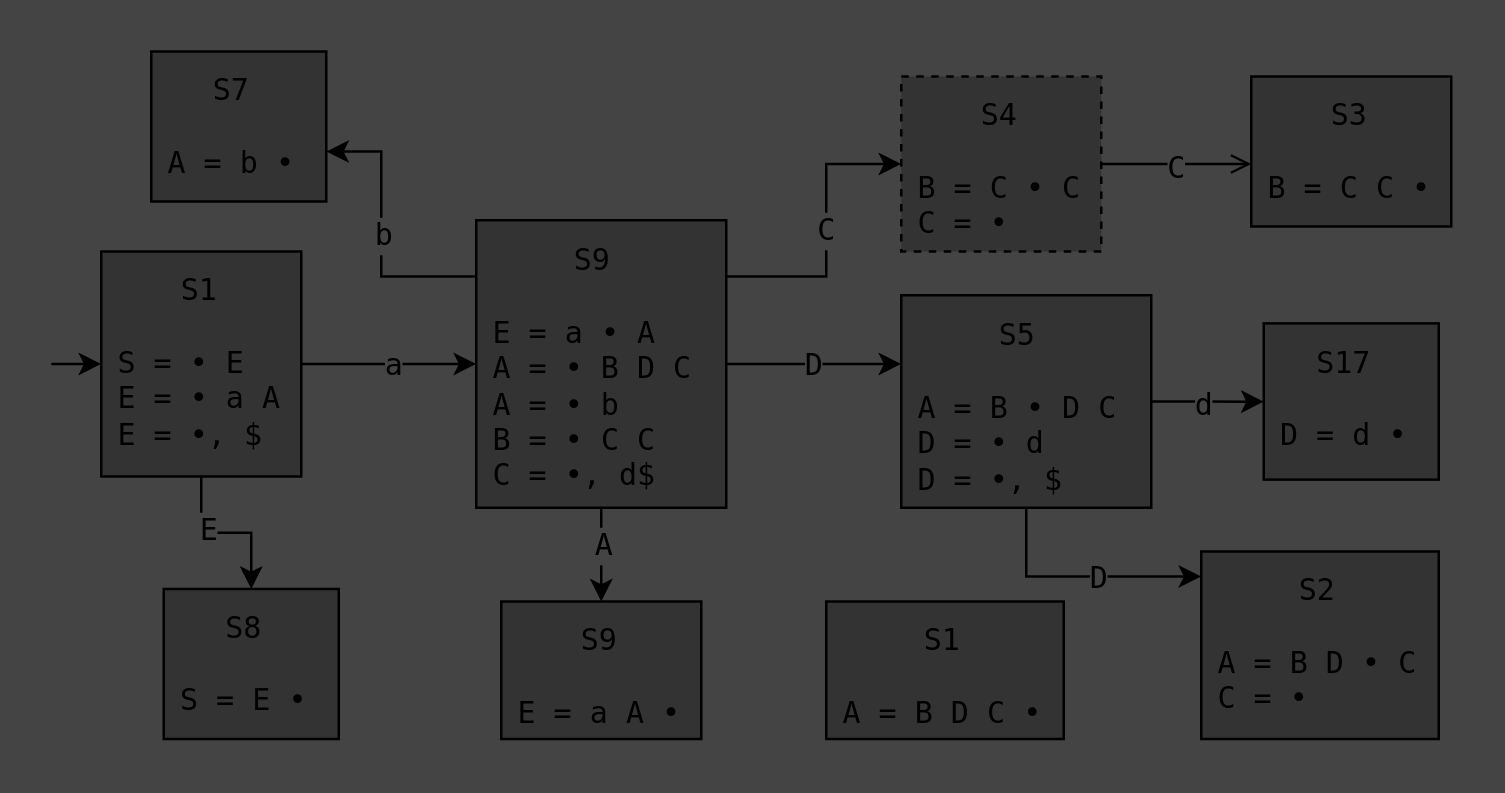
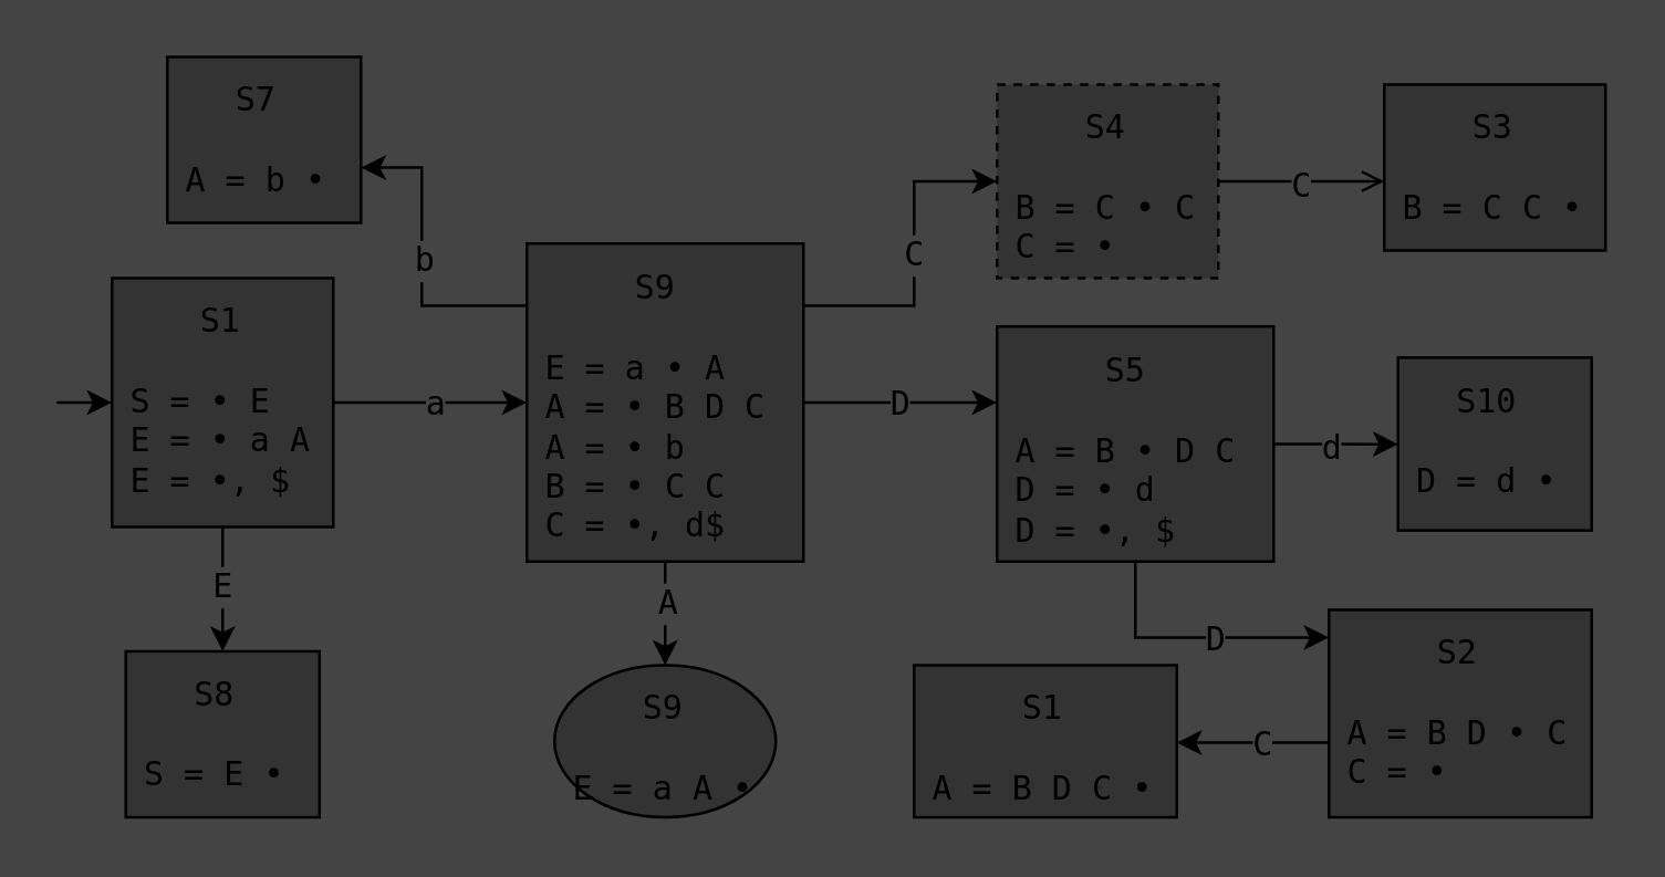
  <mxCell id="0" />
  <mxCell id="1" parent="0" />
  <mxCell id="2" style="edgeStyle=orthogonalEdgeStyle;rounded=0;orthogonalLoop=1;jettySize=auto;html=1;fontFamily=monospace;fontSize=12;fontColor=default;labelBackgroundColor=#444444;resizable=0;" parent="1" source="6" target="7" edge="1"><mxGeometry relative="1" as="geometry" /></mxCell>
  <mxCell id="3" value="E" style="edgeLabel;html=1;align=center;verticalAlign=middle;resizable=0;points=[];rounded=0;strokeColor=default;spacing=10;fontFamily=monospace;fontSize=12;fontColor=default;labelBackgroundColor=#444444;fillColor=default;gradientColor=none;" parent="2" vertex="1" connectable="0"><mxGeometry x="-0.126" y="2" relative="1" as="geometry"><mxPoint x="-3" y="1" as="offset" /></mxGeometry></mxCell>
  <mxCell id="4" style="edgeStyle=orthogonalEdgeStyle;rounded=0;orthogonalLoop=1;jettySize=auto;html=1;fontFamily=monospace;fontSize=12;fontColor=default;labelBackgroundColor=#444444;resizable=0;" parent="1" source="6" target="17" edge="1"><mxGeometry relative="1" as="geometry" /></mxCell>
  <mxCell id="5" value="a" style="edgeLabel;html=1;align=center;verticalAlign=middle;resizable=0;points=[];rounded=0;strokeColor=default;spacing=10;fontFamily=monospace;fontSize=12;fontColor=default;labelBackgroundColor=#444444;fillColor=default;gradientColor=none;" parent="4" vertex="1" connectable="0"><mxGeometry x="0.019" relative="1" as="geometry"><mxPoint as="offset" /></mxGeometry></mxCell>
  <mxCell id="6" value="&lt;div style=&quot;text-align: center;&quot;&gt;S1&lt;/div&gt;&lt;div&gt;&lt;br&gt;&lt;/div&gt;&lt;font&gt;S = •&amp;nbsp;E&lt;/font&gt;&lt;div&gt;E = • a A&lt;br&gt;&lt;div&gt;E =&amp;nbsp;&lt;span style=&quot;background-color: initial;&quot;&gt;•, $&lt;/span&gt;&lt;/div&gt;&lt;/div&gt;" style="rounded=0;whiteSpace=wrap;html=1;fontFamily=monospace;align=left;spacing=7;verticalAlign=top;spacingTop=-3;fillColor=#333333;fontColor=default;" parent="1" vertex="1"><mxGeometry x="40" y="100" width="80" height="90" as="geometry" /></mxCell>
- <mxCell id="7" value="&lt;div style=&quot;text-align: center;&quot;&gt;S8&lt;/div&gt;&lt;div&gt;&lt;br&gt;&lt;/div&gt;&lt;div&gt;S = E&amp;nbsp;&lt;span style=&quot;background-color: initial;&quot;&gt;•&lt;/span&gt;&lt;/div&gt;" style="rounded=0;whiteSpace=wrap;html=1;fontFamily=monospace;align=left;spacing=7;verticalAlign=top;spacingTop=-3;fillColor=#333333;" parent="1" vertex="1"><mxGeometry x="64.99" y="235" width="70.02" height="60" as="geometry" /></mxCell>
+ <mxCell id="7" value="&lt;div style=&quot;text-align: center;&quot;&gt;S8&lt;/div&gt;&lt;div&gt;&lt;br&gt;&lt;/div&gt;&lt;div&gt;S = E&amp;nbsp;&lt;span style=&quot;background-color: initial;&quot;&gt;•&lt;/span&gt;&lt;/div&gt;" style="rounded=0;whiteSpace=wrap;html=1;fontFamily=monospace;align=left;spacing=7;verticalAlign=top;spacingTop=-3;fillColor=#333333;" parent="1" vertex="1"><mxGeometry x="44.99" y="235" width="70.02" height="60" as="geometry" /></mxCell>
  <mxCell id="8" value="" style="endArrow=classic;html=1;rounded=0;fontFamily=monospace;fontSize=12;fontColor=default;" parent="1" target="6" edge="1"><mxGeometry width="50" height="50" relative="1" as="geometry"><mxPoint x="20" y="145" as="sourcePoint" /><mxPoint x="0" y="125" as="targetPoint" /></mxGeometry></mxCell>
  <mxCell id="9" style="edgeStyle=orthogonalEdgeStyle;rounded=0;orthogonalLoop=1;jettySize=auto;html=1;fontFamily=monospace;fontSize=12;fontColor=default;labelBackgroundColor=#444444;resizable=0;" edge="1" parent="1" source="17" target="18"><mxGeometry relative="1" as="geometry"><Array as="points"><mxPoint x="152" y="110" /><mxPoint x="152" y="60" /></Array></mxGeometry></mxCell>
  <mxCell id="10" value="b" style="edgeLabel;html=1;align=center;verticalAlign=middle;resizable=0;points=[];rounded=0;strokeColor=default;spacing=10;fontFamily=monospace;fontSize=12;fontColor=default;labelBackgroundColor=#444444;fillColor=default;gradientColor=none;" vertex="1" connectable="0" parent="9"><mxGeometry x="0.004" relative="1" as="geometry"><mxPoint as="offset" /></mxGeometry></mxCell>
  <mxCell id="11" style="edgeStyle=orthogonalEdgeStyle;rounded=0;orthogonalLoop=1;jettySize=auto;html=1;fontFamily=monospace;fontSize=12;fontColor=default;labelBackgroundColor=#444444;resizable=0;" edge="1" parent="1" source="17" target="19"><mxGeometry relative="1" as="geometry" /></mxCell>
  <mxCell id="12" value="A" style="edgeLabel;html=1;align=center;verticalAlign=middle;resizable=0;points=[];rounded=0;strokeColor=default;spacing=10;fontFamily=monospace;fontSize=12;fontColor=default;labelBackgroundColor=#444444;fillColor=default;gradientColor=none;" vertex="1" connectable="0" parent="11"><mxGeometry x="-0.425" y="1" relative="1" as="geometry"><mxPoint x="-1" y="3" as="offset" /></mxGeometry></mxCell>
  <mxCell id="13" style="edgeStyle=orthogonalEdgeStyle;rounded=0;orthogonalLoop=1;jettySize=auto;html=1;fontFamily=monospace;fontSize=12;fontColor=default;labelBackgroundColor=#444444;resizable=0;" edge="1" parent="1" source="17" target="22"><mxGeometry relative="1" as="geometry"><Array as="points"><mxPoint x="330" y="110" /><mxPoint x="330" y="65" /></Array></mxGeometry></mxCell>
  <mxCell id="14" value="C" style="edgeLabel;html=1;align=center;verticalAlign=middle;resizable=0;points=[];rounded=0;strokeColor=default;spacing=10;fontFamily=monospace;fontSize=12;fontColor=default;labelBackgroundColor=#444444;fillColor=default;gradientColor=none;" vertex="1" connectable="0" parent="13"><mxGeometry x="0.037" y="-1" relative="1" as="geometry"><mxPoint x="-2" y="1" as="offset" /></mxGeometry></mxCell>
  <mxCell id="15" style="edgeStyle=orthogonalEdgeStyle;rounded=0;orthogonalLoop=1;jettySize=auto;html=1;fontFamily=monospace;fontSize=12;fontColor=default;labelBackgroundColor=#444444;resizable=0;" edge="1" parent="1" source="17" target="25"><mxGeometry relative="1" as="geometry"><Array as="points"><mxPoint x="350" y="145" /><mxPoint x="350" y="145" /></Array></mxGeometry></mxCell>
  <mxCell id="16" value="D" style="edgeLabel;html=1;align=center;verticalAlign=middle;resizable=0;points=[];rounded=0;strokeColor=default;spacing=10;fontFamily=monospace;fontSize=12;fontColor=default;labelBackgroundColor=#444444;fillColor=default;gradientColor=none;" vertex="1" connectable="0" parent="15"><mxGeometry x="-0.033" relative="1" as="geometry"><mxPoint as="offset" /></mxGeometry></mxCell>
  <mxCell id="17" value="&lt;div style=&quot;text-align: center;&quot;&gt;S9&lt;/div&gt;&lt;div&gt;&lt;span style=&quot;background-color: initial;&quot;&gt;&lt;br&gt;&lt;/span&gt;&lt;/div&gt;&lt;div&gt;&lt;span style=&quot;background-color: initial;&quot;&gt;E =&lt;/span&gt;&lt;span style=&quot;background-color: initial;&quot;&gt;&amp;nbsp;a&lt;/span&gt;&lt;span style=&quot;background-color: initial;&quot;&gt;&amp;nbsp;&lt;/span&gt;&lt;span style=&quot;background-color: initial;&quot;&gt;•&lt;/span&gt;&lt;span style=&quot;background-color: initial;&quot;&gt;&amp;nbsp;A&lt;br&gt;&lt;/span&gt;&lt;/div&gt;&lt;div&gt;&lt;span style=&quot;background-color: initial;&quot;&gt;A = • B D C&lt;/span&gt;&lt;/div&gt;&lt;div&gt;&lt;span style=&quot;background-color: initial;&quot;&gt;A = • b&lt;/span&gt;&lt;/div&gt;&lt;div&gt;&lt;span style=&quot;background-color: initial;&quot;&gt;B =&amp;nbsp;&lt;/span&gt;&lt;span style=&quot;background-color: initial;&quot;&gt;• C C&lt;/span&gt;&lt;/div&gt;&lt;div&gt;&lt;span style=&quot;background-color: initial;&quot;&gt;C =&amp;nbsp;&lt;/span&gt;&lt;span style=&quot;background-color: initial;&quot;&gt;•, d$&lt;/span&gt;&lt;/div&gt;" style="rounded=0;whiteSpace=wrap;html=1;fontFamily=monospace;align=left;spacing=7;verticalAlign=top;spacingTop=-3;fillColor=#333333;fontColor=default;" parent="1" vertex="1"><mxGeometry x="190" y="87.5" width="100" height="115" as="geometry" /></mxCell>
  <mxCell id="18" value="&lt;div style=&quot;text-align: center;&quot;&gt;S7&lt;/div&gt;&lt;div&gt;&lt;br&gt;&lt;/div&gt;&lt;div&gt;&lt;span style=&quot;background-color: initial;&quot;&gt;A = b&lt;/span&gt;&lt;span style=&quot;background-color: initial;&quot;&gt;&amp;nbsp;&lt;/span&gt;&lt;span style=&quot;background-color: initial;&quot;&gt;•&lt;/span&gt;&lt;/div&gt;" style="rounded=0;whiteSpace=wrap;html=1;fontFamily=monospace;align=left;spacing=7;verticalAlign=top;spacingTop=-3;fillColor=#333333;fontColor=default;" vertex="1" parent="1"><mxGeometry x="60.01" y="20" width="70" height="60" as="geometry" /></mxCell>
- <mxCell id="19" value="&lt;div style=&quot;text-align: center;&quot;&gt;S9&lt;/div&gt;&lt;div&gt;&lt;span style=&quot;background-color: initial;&quot;&gt;&lt;br&gt;&lt;/span&gt;&lt;/div&gt;&lt;div&gt;&lt;span style=&quot;background-color: initial;&quot;&gt;E =&lt;/span&gt;&lt;span style=&quot;background-color: initial;&quot;&gt;&amp;nbsp;a&lt;/span&gt;&lt;span style=&quot;background-color: initial;&quot;&gt;&amp;nbsp;A&lt;/span&gt;&lt;span style=&quot;background-color: initial;&quot;&gt;&amp;nbsp;&lt;/span&gt;&lt;span style=&quot;background-color: initial;&quot;&gt;•&lt;/span&gt;&lt;/div&gt;" style="rounded=0;whiteSpace=wrap;html=1;fontFamily=monospace;align=left;spacing=7;verticalAlign=top;spacingTop=-3;fillColor=#333333;fontColor=default;" vertex="1" parent="1"><mxGeometry x="200" y="240" width="80" height="55" as="geometry" /></mxCell>
+ <mxCell id="19" value="&lt;div style=&quot;text-align: center;&quot;&gt;S9&lt;/div&gt;&lt;div&gt;&lt;span style=&quot;background-color: initial;&quot;&gt;&lt;br&gt;&lt;/span&gt;&lt;/div&gt;&lt;div&gt;&lt;span style=&quot;background-color: initial;&quot;&gt;E =&lt;/span&gt;&lt;span style=&quot;background-color: initial;&quot;&gt;&amp;nbsp;a&lt;/span&gt;&lt;span style=&quot;background-color: initial;&quot;&gt;&amp;nbsp;A&lt;/span&gt;&lt;span style=&quot;background-color: initial;&quot;&gt;&amp;nbsp;&lt;/span&gt;&lt;span style=&quot;background-color: initial;&quot;&gt;•&lt;/span&gt;&lt;/div&gt;" style="ellipse;whiteSpace=wrap;html=1;fontFamily=monospace;align=left;spacing=7;verticalAlign=top;spacingTop=-3;fillColor=#333333;fontColor=default;" vertex="1" parent="1"><mxGeometry x="200" y="240" width="80" height="55" as="geometry" /></mxCell>
  <mxCell id="20" style="edgeStyle=orthogonalEdgeStyle;rounded=0;orthogonalLoop=1;jettySize=auto;html=1;fontFamily=monospace;fontSize=12;fontColor=default;labelBackgroundColor=#444444;resizable=0;endArrow=open;" edge="1" parent="1" source="22" target="26"><mxGeometry relative="1" as="geometry"><Array as="points"><mxPoint x="480" y="65" /><mxPoint x="480" y="65" /></Array></mxGeometry></mxCell>
  <mxCell id="21" value="C" style="edgeLabel;html=1;align=center;verticalAlign=middle;resizable=0;points=[];rounded=0;strokeColor=default;spacing=10;fontFamily=monospace;fontSize=12;fontColor=default;labelBackgroundColor=#444444;fillColor=default;gradientColor=none;" vertex="1" connectable="0" parent="20"><mxGeometry x="-0.033" y="-1" relative="1" as="geometry"><mxPoint as="offset" /></mxGeometry></mxCell>
  <mxCell id="22" value="&lt;div style=&quot;text-align: center;&quot;&gt;S4&lt;/div&gt;&lt;div&gt;&lt;br&gt;&lt;/div&gt;&lt;div&gt;&lt;span style=&quot;background-color: initial;&quot;&gt;B =&lt;/span&gt;&lt;span style=&quot;background-color: initial;&quot;&gt;&amp;nbsp;C&lt;/span&gt;&lt;span style=&quot;background-color: initial;&quot;&gt;&amp;nbsp;&lt;/span&gt;&lt;span style=&quot;background-color: initial;&quot;&gt;•&lt;/span&gt;&lt;span style=&quot;background-color: initial;&quot;&gt;&amp;nbsp;C&lt;/span&gt;&lt;/div&gt;&lt;div&gt;&lt;span style=&quot;background-color: initial;&quot;&gt;C =&amp;nbsp;&lt;/span&gt;&lt;span style=&quot;background-color: initial;&quot;&gt;•&lt;/span&gt;&lt;/div&gt;" style="rounded=0;whiteSpace=wrap;html=1;fontFamily=monospace;align=left;spacing=7;verticalAlign=top;spacingTop=-3;fillColor=#333333;fontColor=default;dashed=1;" vertex="1" parent="1"><mxGeometry x="360" width="80" height="70" as="geometry" y="30" /></mxCell>
  <mxCell id="23" style="edgeStyle=orthogonalEdgeStyle;rounded=0;orthogonalLoop=1;jettySize=auto;html=1;fontFamily=monospace;fontSize=12;fontColor=default;labelBackgroundColor=#444444;resizable=0;" edge="1" parent="1" source="25" target="29"><mxGeometry relative="1" as="geometry" /></mxCell>
  <mxCell id="24" value="d" style="edgeLabel;html=1;align=center;verticalAlign=middle;resizable=0;points=[];rounded=0;strokeColor=default;spacing=10;fontFamily=monospace;fontSize=12;fontColor=default;labelBackgroundColor=#444444;fillColor=default;gradientColor=none;" vertex="1" connectable="0" parent="23"><mxGeometry x="-0.092" y="-1" relative="1" as="geometry"><mxPoint as="offset" /></mxGeometry></mxCell>
  <mxCell id="25" value="&lt;div style=&quot;text-align: center;&quot;&gt;S5&lt;/div&gt;&lt;div style=&quot;text-align: center;&quot;&gt;&lt;br&gt;&lt;/div&gt;&lt;div&gt;&lt;span style=&quot;background-color: initial;&quot;&gt;A = B&lt;/span&gt;&lt;span style=&quot;background-color: initial;&quot;&gt;&amp;nbsp;&lt;/span&gt;&lt;span style=&quot;background-color: initial;&quot;&gt;•&lt;/span&gt;&lt;span style=&quot;background-color: initial;&quot;&gt;&amp;nbsp;D C&lt;/span&gt;&lt;/div&gt;&lt;div&gt;&lt;span style=&quot;background-color: initial;&quot;&gt;D = • d&lt;/span&gt;&lt;/div&gt;&lt;div&gt;&lt;span style=&quot;background-color: initial;&quot;&gt;D =&amp;nbsp;&lt;/span&gt;&lt;span style=&quot;background-color: initial;&quot;&gt;•, $&lt;/span&gt;&lt;/div&gt;" style="rounded=0;whiteSpace=wrap;html=1;fontFamily=monospace;align=left;spacing=7;verticalAlign=top;spacingTop=-3;fillColor=#333333;fontColor=default;" vertex="1" parent="1"><mxGeometry x="360" y="117.5" width="100" height="85" as="geometry" /></mxCell>
  <mxCell id="26" value="&lt;div style=&quot;text-align: center;&quot;&gt;S3&lt;/div&gt;&lt;div&gt;&lt;br&gt;&lt;/div&gt;&lt;div&gt;&lt;span style=&quot;background-color: initial;&quot;&gt;B =&lt;/span&gt;&lt;span style=&quot;background-color: initial;&quot;&gt;&amp;nbsp;C&lt;/span&gt;&lt;span style=&quot;background-color: initial;&quot;&gt;&amp;nbsp;C&lt;/span&gt;&lt;span style=&quot;background-color: initial;&quot;&gt;&amp;nbsp;&lt;/span&gt;&lt;span style=&quot;background-color: initial;&quot;&gt;•&lt;/span&gt;&lt;/div&gt;" style="rounded=0;whiteSpace=wrap;html=1;fontFamily=monospace;align=left;spacing=7;verticalAlign=top;spacingTop=-3;fillColor=#333333;fontColor=default;" vertex="1" parent="1"><mxGeometry x="500" width="80" height="60" as="geometry" y="30" /></mxCell>
  <mxCell id="27" style="edgeStyle=orthogonalEdgeStyle;rounded=0;orthogonalLoop=1;jettySize=auto;html=1;fontFamily=monospace;fontSize=12;fontColor=default;labelBackgroundColor=#444444;resizable=0;" edge="1" parent="1" source="25" target="32"><mxGeometry relative="1" as="geometry"><Array as="points"><mxPoint x="410" y="230" /></Array></mxGeometry></mxCell>
  <mxCell id="28" value="D" style="edgeLabel;html=1;align=center;verticalAlign=middle;resizable=0;points=[];rounded=0;strokeColor=default;spacing=10;fontFamily=monospace;fontSize=12;fontColor=default;labelBackgroundColor=#444444;fillColor=default;gradientColor=none;" vertex="1" connectable="0" parent="27"><mxGeometry x="0.158" relative="1" as="geometry"><mxPoint as="offset" /></mxGeometry></mxCell>
- <mxCell id="29" value="&lt;div style=&quot;text-align: center;&quot;&gt;S17&lt;/div&gt;&lt;div style=&quot;text-align: center;&quot;&gt;&lt;br&gt;&lt;/div&gt;&lt;div&gt;&lt;span style=&quot;background-color: initial;&quot;&gt;D = d&lt;/span&gt;&lt;span style=&quot;background-color: initial;&quot;&gt;&amp;nbsp;&lt;/span&gt;&lt;span style=&quot;background-color: initial;&quot;&gt;•&lt;br&gt;&lt;/span&gt;&lt;/div&gt;" style="rounded=0;whiteSpace=wrap;html=1;fontFamily=monospace;align=left;spacing=7;verticalAlign=top;spacingTop=-3;fillColor=#333333;fontColor=default;" vertex="1" parent="1"><mxGeometry x="505" y="128.75" width="70" height="62.5" as="geometry" /></mxCell>
+ <mxCell id="29" value="&lt;div style=&quot;text-align: center;&quot;&gt;S10&lt;/div&gt;&lt;div style=&quot;text-align: center;&quot;&gt;&lt;br&gt;&lt;/div&gt;&lt;div&gt;&lt;span style=&quot;background-color: initial;&quot;&gt;D = d&lt;/span&gt;&lt;span style=&quot;background-color: initial;&quot;&gt;&amp;nbsp;&lt;/span&gt;&lt;span style=&quot;background-color: initial;&quot;&gt;•&lt;br&gt;&lt;/span&gt;&lt;/div&gt;" style="rounded=0;whiteSpace=wrap;html=1;fontFamily=monospace;align=left;spacing=7;verticalAlign=top;spacingTop=-3;fillColor=#333333;fontColor=default;" vertex="1" parent="1"><mxGeometry x="505" y="128.75" width="70" height="62.5" as="geometry" /></mxCell>
+ <mxCell id="30" style="edgeStyle=orthogonalEdgeStyle;rounded=0;orthogonalLoop=1;jettySize=auto;html=1;fontFamily=monospace;fontSize=12;fontColor=default;labelBackgroundColor=#444444;resizable=0;" edge="1" parent="1" source="32" target="33"><mxGeometry relative="1" as="geometry"><Array as="points"><mxPoint x="470" y="268" /><mxPoint x="470" y="268" /></Array></mxGeometry></mxCell>
+ <mxCell id="31" value="C" style="edgeLabel;html=1;align=center;verticalAlign=middle;resizable=0;points=[];rounded=0;strokeColor=default;spacing=10;fontFamily=monospace;fontSize=12;fontColor=default;labelBackgroundColor=#444444;fillColor=default;gradientColor=none;" vertex="1" connectable="0" parent="30"><mxGeometry x="-0.101" relative="1" as="geometry"><mxPoint as="offset" /></mxGeometry></mxCell>
  <mxCell id="32" value="&lt;div style=&quot;text-align: center;&quot;&gt;S2&lt;/div&gt;&lt;div style=&quot;text-align: center;&quot;&gt;&lt;br&gt;&lt;/div&gt;&lt;div&gt;&lt;span style=&quot;background-color: initial;&quot;&gt;A = B&lt;/span&gt;&lt;span style=&quot;background-color: initial;&quot;&gt;&amp;nbsp;D&lt;/span&gt;&lt;span style=&quot;background-color: initial;&quot;&gt;&amp;nbsp;&lt;/span&gt;&lt;span style=&quot;background-color: initial;&quot;&gt;•&lt;/span&gt;&lt;span style=&quot;background-color: initial;&quot;&gt;&amp;nbsp;C&lt;/span&gt;&lt;/div&gt;&lt;div&gt;&lt;span style=&quot;background-color: initial;&quot;&gt;C =&amp;nbsp;&lt;/span&gt;&lt;span style=&quot;background-color: initial;&quot;&gt;•&lt;/span&gt;&lt;/div&gt;" style="rounded=0;whiteSpace=wrap;html=1;fontFamily=monospace;align=left;spacing=7;verticalAlign=top;spacingTop=-3;fillColor=#333333;fontColor=default;" vertex="1" parent="1"><mxGeometry x="480" y="220" width="95" height="75" as="geometry" /></mxCell>
  <mxCell id="33" value="&lt;div style=&quot;text-align: center;&quot;&gt;S1&lt;/div&gt;&lt;div style=&quot;text-align: center;&quot;&gt;&lt;br&gt;&lt;/div&gt;&lt;div&gt;&lt;span style=&quot;background-color: initial;&quot;&gt;A = B&lt;/span&gt;&lt;span style=&quot;background-color: initial;&quot;&gt;&amp;nbsp;D&lt;/span&gt;&lt;span style=&quot;background-color: initial;&quot;&gt;&amp;nbsp;C&lt;/span&gt;&lt;span style=&quot;background-color: initial;&quot;&gt;&amp;nbsp;&lt;/span&gt;&lt;span style=&quot;background-color: initial;&quot;&gt;•&lt;/span&gt;&lt;/div&gt;" style="rounded=0;whiteSpace=wrap;html=1;fontFamily=monospace;align=left;spacing=7;verticalAlign=top;spacingTop=-3;fillColor=#333333;fontColor=default;" vertex="1" parent="1"><mxGeometry x="330" y="240" width="95" height="55" as="geometry" /></mxCell>
